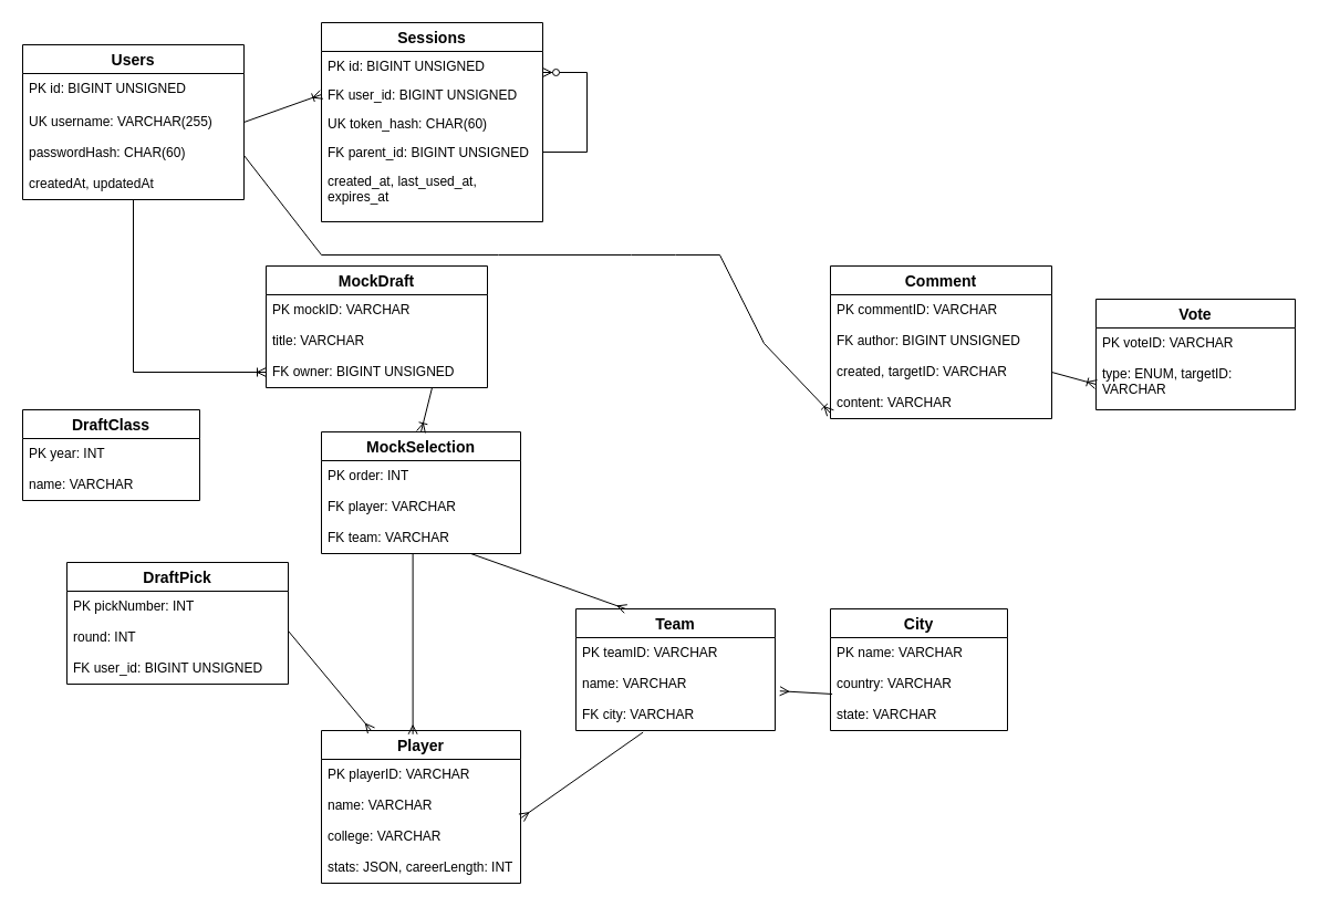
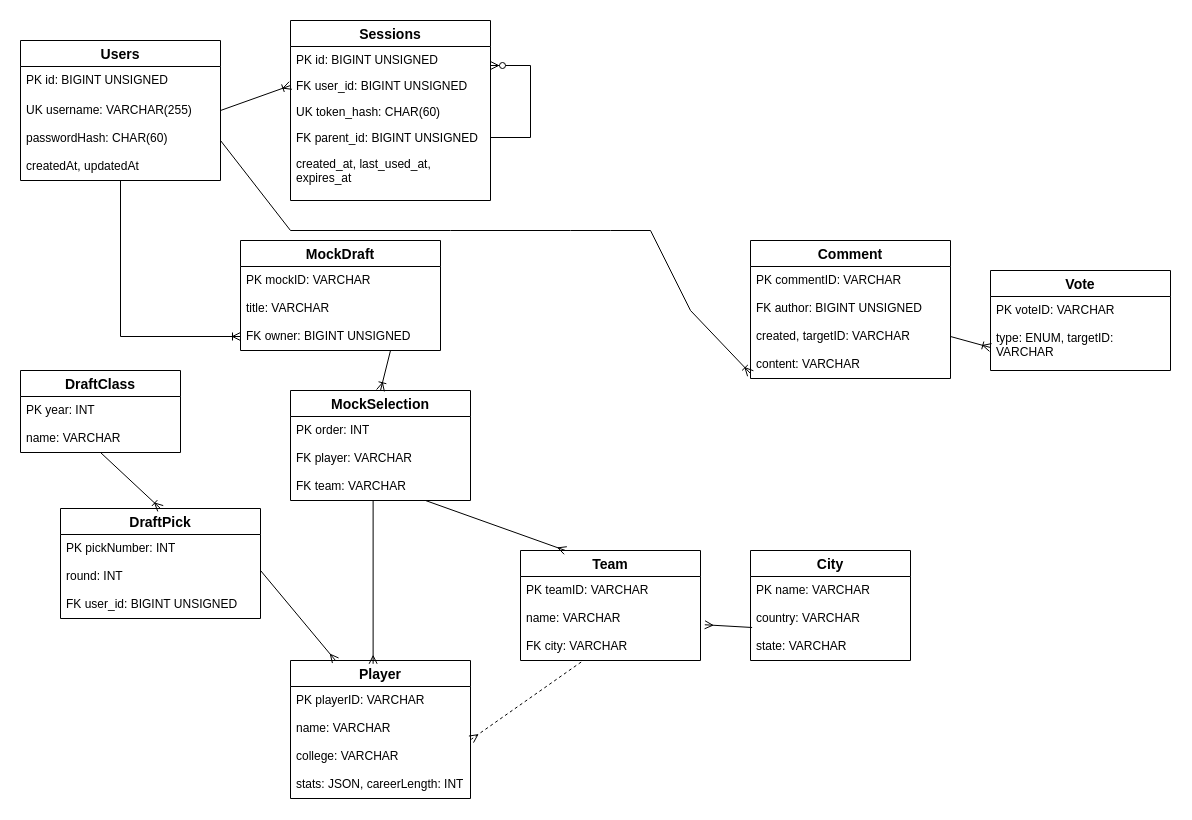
  <mxCell id="0" />
  <mxCell id="1" parent="0" />
  <mxCell id="2" value="Users" style="swimlane;fontStyle=1;childLayout=stackLayout;horizontal=1;startSize=26;horizontalStack=0;resizeParent=1;resizeParentMax=0;resizeLast=0;collapsible=1;marginBottom=0;align=center;fontSize=14;" parent="1" vertex="1"><mxGeometry x="20" y="40" width="200" height="140" as="geometry" /></mxCell>
  <mxCell id="3" value="PK id: BIGINT UNSIGNED" style="text;strokeColor=none;fillColor=none;spacingLeft=4;spacingRight=4;overflow=hidden;rotatable=0;points=[[0,0.5],[1,0.5]];portConstraint=eastwest;fontSize=12;whiteSpace=wrap;html=1;" parent="2" vertex="1"><mxGeometry y="26" width="200" height="30" as="geometry" /></mxCell>
  <mxCell id="4" value="UK username: VARCHAR(255)" style="text;strokeColor=none;fillColor=none;spacingLeft=4;spacingRight=4;overflow=hidden;rotatable=0;points=[[0,0.5],[1,0.5]];portConstraint=eastwest;fontSize=12;whiteSpace=wrap;html=1;" parent="2" vertex="1"><mxGeometry y="56" width="200" height="28" as="geometry" /></mxCell>
  <mxCell id="5" value="passwordHash: CHAR(60)" style="text;strokeColor=none;fillColor=none;spacingLeft=4;spacingRight=4;overflow=hidden;rotatable=0;points=[[0,0.5],[1,0.5]];portConstraint=eastwest;fontSize=12;whiteSpace=wrap;html=1;" parent="2" vertex="1"><mxGeometry y="84" width="200" height="28" as="geometry" /></mxCell>
  <mxCell id="6" value="createdAt, updatedAt" style="text;strokeColor=none;fillColor=none;spacingLeft=4;spacingRight=4;overflow=hidden;rotatable=0;points=[[0,0.5],[1,0.5]];portConstraint=eastwest;fontSize=12;whiteSpace=wrap;html=1;" parent="2" vertex="1"><mxGeometry y="112" width="200" height="28" as="geometry" /></mxCell>
  <mxCell id="7" value="Sessions" style="swimlane;fontStyle=1;childLayout=stackLayout;horizontal=1;startSize=26;horizontalStack=0;resizeParent=1;resizeParentMax=0;resizeLast=0;collapsible=1;marginBottom=0;align=center;fontSize=14;" parent="1" vertex="1"><mxGeometry x="290" y="20" width="200" height="180" as="geometry" /></mxCell>
  <mxCell id="8" value="PK id: BIGINT UNSIGNED" style="text;strokeColor=none;fillColor=none;spacingLeft=4;spacingRight=4;overflow=hidden;rotatable=0;points=[[0,0.5],[1,0.5]];portConstraint=eastwest;fontSize=12;whiteSpace=wrap;html=1;" parent="7" vertex="1"><mxGeometry y="26" width="200" height="26" as="geometry" /></mxCell>
  <mxCell id="9" value="FK user_id: BIGINT UNSIGNED" style="text;strokeColor=none;fillColor=none;spacingLeft=4;spacingRight=4;overflow=hidden;rotatable=0;points=[[0,0.5],[1,0.5]];portConstraint=eastwest;fontSize=12;whiteSpace=wrap;html=1;" parent="7" vertex="1"><mxGeometry y="52" width="200" height="26" as="geometry" /></mxCell>
  <mxCell id="10" value="UK token_hash: CHAR(60)" style="text;strokeColor=none;fillColor=none;spacingLeft=4;spacingRight=4;overflow=hidden;rotatable=0;points=[[0,0.5],[1,0.5]];portConstraint=eastwest;fontSize=12;whiteSpace=wrap;html=1;" parent="7" vertex="1"><mxGeometry y="78" width="200" height="26" as="geometry" /></mxCell>
  <mxCell id="11" value="FK parent_id: BIGINT UNSIGNED" style="text;strokeColor=none;fillColor=none;spacingLeft=4;spacingRight=4;overflow=hidden;rotatable=0;points=[[0,0.5],[1,0.5]];portConstraint=eastwest;fontSize=12;whiteSpace=wrap;html=1;" parent="7" vertex="1"><mxGeometry y="104" width="200" height="26" as="geometry" /></mxCell>
  <mxCell id="12" value="created_at, last_used_at, expires_at" style="text;strokeColor=none;fillColor=none;spacingLeft=4;spacingRight=4;overflow=hidden;rotatable=0;points=[[0,0.5],[1,0.5]];portConstraint=eastwest;fontSize=12;whiteSpace=wrap;html=1;" parent="7" vertex="1"><mxGeometry y="130" width="200" height="50" as="geometry" /></mxCell>
  <mxCell id="13" value="DraftClass" style="swimlane;fontStyle=1;childLayout=stackLayout;horizontal=1;startSize=26;horizontalStack=0;resizeParent=1;resizeParentMax=0;resizeLast=0;collapsible=1;marginBottom=0;align=center;fontSize=14;" parent="1" vertex="1"><mxGeometry x="20" y="370" width="160" height="82" as="geometry" /></mxCell>
  <mxCell id="14" value="PK year: INT" style="text;strokeColor=none;fillColor=none;spacingLeft=4;spacingRight=4;overflow=hidden;rotatable=0;points=[[0,0.5],[1,0.5]];portConstraint=eastwest;fontSize=12;whiteSpace=wrap;html=1;" parent="13" vertex="1"><mxGeometry y="26" width="160" height="28" as="geometry" /></mxCell>
  <mxCell id="15" value="name: VARCHAR" style="text;strokeColor=none;fillColor=none;spacingLeft=4;spacingRight=4;overflow=hidden;rotatable=0;points=[[0,0.5],[1,0.5]];portConstraint=eastwest;fontSize=12;whiteSpace=wrap;html=1;" parent="13" vertex="1"><mxGeometry y="54" width="160" height="28" as="geometry" /></mxCell>
  <mxCell id="16" value="MockDraft" style="swimlane;fontStyle=1;childLayout=stackLayout;horizontal=1;startSize=26;horizontalStack=0;resizeParent=1;resizeParentMax=0;resizeLast=0;collapsible=1;marginBottom=0;align=center;fontSize=14;" parent="1" vertex="1"><mxGeometry x="240" y="240" width="200" height="110" as="geometry" /></mxCell>
  <mxCell id="17" value="PK mockID: VARCHAR" style="text;strokeColor=none;fillColor=none;spacingLeft=4;spacingRight=4;overflow=hidden;rotatable=0;points=[[0,0.5],[1,0.5]];portConstraint=eastwest;fontSize=12;whiteSpace=wrap;html=1;" parent="16" vertex="1"><mxGeometry y="26" width="200" height="28" as="geometry" /></mxCell>
  <mxCell id="18" value="title: VARCHAR" style="text;strokeColor=none;fillColor=none;spacingLeft=4;spacingRight=4;overflow=hidden;rotatable=0;points=[[0,0.5],[1,0.5]];portConstraint=eastwest;fontSize=12;whiteSpace=wrap;html=1;" parent="16" vertex="1"><mxGeometry y="54" width="200" height="28" as="geometry" /></mxCell>
  <mxCell id="19" value="FK owner: BIGINT UNSIGNED" style="text;strokeColor=none;fillColor=none;spacingLeft=4;spacingRight=4;overflow=hidden;rotatable=0;points=[[0,0.5],[1,0.5]];portConstraint=eastwest;fontSize=12;whiteSpace=wrap;html=1;" parent="16" vertex="1"><mxGeometry y="82" width="200" height="28" as="geometry" /></mxCell>
  <mxCell id="20" value="DraftPick" style="swimlane;fontStyle=1;childLayout=stackLayout;horizontal=1;startSize=26;horizontalStack=0;resizeParent=1;resizeParentMax=0;resizeLast=0;collapsible=1;marginBottom=0;align=center;fontSize=14;" parent="1" vertex="1"><mxGeometry x="60" y="508" width="200" height="110" as="geometry" /></mxCell>
  <mxCell id="21" value="PK pickNumber: INT" style="text;strokeColor=none;fillColor=none;spacingLeft=4;spacingRight=4;overflow=hidden;rotatable=0;points=[[0,0.5],[1,0.5]];portConstraint=eastwest;fontSize=12;whiteSpace=wrap;html=1;" parent="20" vertex="1"><mxGeometry y="26" width="200" height="28" as="geometry" /></mxCell>
  <mxCell id="22" value="round: INT" style="text;strokeColor=none;fillColor=none;spacingLeft=4;spacingRight=4;overflow=hidden;rotatable=0;points=[[0,0.5],[1,0.5]];portConstraint=eastwest;fontSize=12;whiteSpace=wrap;html=1;" parent="20" vertex="1"><mxGeometry y="54" width="200" height="28" as="geometry" /></mxCell>
  <mxCell id="23" value="FK user_id: BIGINT UNSIGNED" style="text;strokeColor=none;fillColor=none;spacingLeft=4;spacingRight=4;overflow=hidden;rotatable=0;points=[[0,0.5],[1,0.5]];portConstraint=eastwest;fontSize=12;whiteSpace=wrap;html=1;" parent="20" vertex="1"><mxGeometry y="82" width="200" height="28" as="geometry" /></mxCell>
  <mxCell id="24" value="MockSelection" style="swimlane;fontStyle=1;childLayout=stackLayout;horizontal=1;startSize=26;horizontalStack=0;resizeParent=1;resizeParentMax=0;resizeLast=0;collapsible=1;marginBottom=0;align=center;fontSize=14;" parent="1" vertex="1"><mxGeometry x="290" y="390" width="180" height="110" as="geometry" /></mxCell>
  <mxCell id="25" value="PK order: INT" style="text;strokeColor=none;fillColor=none;spacingLeft=4;spacingRight=4;overflow=hidden;rotatable=0;points=[[0,0.5],[1,0.5]];portConstraint=eastwest;fontSize=12;whiteSpace=wrap;html=1;" parent="24" vertex="1"><mxGeometry y="26" width="180" height="28" as="geometry" /></mxCell>
  <mxCell id="26" value="FK player: VARCHAR" style="text;strokeColor=none;fillColor=none;spacingLeft=4;spacingRight=4;overflow=hidden;rotatable=0;points=[[0,0.5],[1,0.5]];portConstraint=eastwest;fontSize=12;whiteSpace=wrap;html=1;" parent="24" vertex="1"><mxGeometry y="54" width="180" height="28" as="geometry" /></mxCell>
  <mxCell id="27" value="FK team: VARCHAR" style="text;strokeColor=none;fillColor=none;spacingLeft=4;spacingRight=4;overflow=hidden;rotatable=0;points=[[0,0.5],[1,0.5]];portConstraint=eastwest;fontSize=12;whiteSpace=wrap;html=1;" parent="24" vertex="1"><mxGeometry y="82" width="180" height="28" as="geometry" /></mxCell>
  <mxCell id="28" value="Player" style="swimlane;fontStyle=1;childLayout=stackLayout;horizontal=1;startSize=26;horizontalStack=0;resizeParent=1;resizeParentMax=0;resizeLast=0;collapsible=1;marginBottom=0;align=center;fontSize=14;" parent="1" vertex="1"><mxGeometry x="290" y="660" width="180" height="138" as="geometry" /></mxCell>
  <mxCell id="29" value="PK playerID: VARCHAR" style="text;strokeColor=none;fillColor=none;spacingLeft=4;spacingRight=4;overflow=hidden;rotatable=0;points=[[0,0.5],[1,0.5]];portConstraint=eastwest;fontSize=12;whiteSpace=wrap;html=1;" parent="28" vertex="1"><mxGeometry y="26" width="180" height="28" as="geometry" /></mxCell>
  <mxCell id="30" value="name: VARCHAR" style="text;strokeColor=none;fillColor=none;spacingLeft=4;spacingRight=4;overflow=hidden;rotatable=0;points=[[0,0.5],[1,0.5]];portConstraint=eastwest;fontSize=12;whiteSpace=wrap;html=1;" parent="28" vertex="1"><mxGeometry y="54" width="180" height="28" as="geometry" /></mxCell>
  <mxCell id="31" value="college: VARCHAR" style="text;strokeColor=none;fillColor=none;spacingLeft=4;spacingRight=4;overflow=hidden;rotatable=0;points=[[0,0.5],[1,0.5]];portConstraint=eastwest;fontSize=12;whiteSpace=wrap;html=1;" parent="28" vertex="1"><mxGeometry y="82" width="180" height="28" as="geometry" /></mxCell>
  <mxCell id="32" value="stats: JSON, careerLength: INT" style="text;strokeColor=none;fillColor=none;spacingLeft=4;spacingRight=4;overflow=hidden;rotatable=0;points=[[0,0.5],[1,0.5]];portConstraint=eastwest;fontSize=12;whiteSpace=wrap;html=1;" parent="28" vertex="1"><mxGeometry y="110" width="180" height="28" as="geometry" /></mxCell>
  <mxCell id="33" value="Team" style="swimlane;fontStyle=1;childLayout=stackLayout;horizontal=1;startSize=26;horizontalStack=0;resizeParent=1;resizeParentMax=0;resizeLast=0;collapsible=1;marginBottom=0;align=center;fontSize=14;" parent="1" vertex="1"><mxGeometry x="520" y="550" width="180" height="110" as="geometry" /></mxCell>
  <mxCell id="34" value="PK teamID: VARCHAR" style="text;strokeColor=none;fillColor=none;spacingLeft=4;spacingRight=4;overflow=hidden;rotatable=0;points=[[0,0.5],[1,0.5]];portConstraint=eastwest;fontSize=12;whiteSpace=wrap;html=1;" parent="33" vertex="1"><mxGeometry y="26" width="180" height="28" as="geometry" /></mxCell>
  <mxCell id="35" value="name: VARCHAR" style="text;strokeColor=none;fillColor=none;spacingLeft=4;spacingRight=4;overflow=hidden;rotatable=0;points=[[0,0.5],[1,0.5]];portConstraint=eastwest;fontSize=12;whiteSpace=wrap;html=1;" parent="33" vertex="1"><mxGeometry y="54" width="180" height="28" as="geometry" /></mxCell>
  <mxCell id="36" value="FK city: VARCHAR" style="text;strokeColor=none;fillColor=none;spacingLeft=4;spacingRight=4;overflow=hidden;rotatable=0;points=[[0,0.5],[1,0.5]];portConstraint=eastwest;fontSize=12;whiteSpace=wrap;html=1;" parent="33" vertex="1"><mxGeometry y="82" width="180" height="28" as="geometry" /></mxCell>
  <mxCell id="37" value="City" style="swimlane;fontStyle=1;childLayout=stackLayout;horizontal=1;startSize=26;horizontalStack=0;resizeParent=1;resizeParentMax=0;resizeLast=0;collapsible=1;marginBottom=0;align=center;fontSize=14;" parent="1" vertex="1"><mxGeometry x="750" y="550" width="160" height="110" as="geometry" /></mxCell>
  <mxCell id="38" value="PK name: VARCHAR" style="text;strokeColor=none;fillColor=none;spacingLeft=4;spacingRight=4;overflow=hidden;rotatable=0;points=[[0,0.5],[1,0.5]];portConstraint=eastwest;fontSize=12;whiteSpace=wrap;html=1;" parent="37" vertex="1"><mxGeometry y="26" width="160" height="28" as="geometry" /></mxCell>
  <mxCell id="39" value="country: VARCHAR" style="text;strokeColor=none;fillColor=none;spacingLeft=4;spacingRight=4;overflow=hidden;rotatable=0;points=[[0,0.5],[1,0.5]];portConstraint=eastwest;fontSize=12;whiteSpace=wrap;html=1;" parent="37" vertex="1"><mxGeometry y="54" width="160" height="28" as="geometry" /></mxCell>
  <mxCell id="40" value="state: VARCHAR" style="text;strokeColor=none;fillColor=none;spacingLeft=4;spacingRight=4;overflow=hidden;rotatable=0;points=[[0,0.5],[1,0.5]];portConstraint=eastwest;fontSize=12;whiteSpace=wrap;html=1;" parent="37" vertex="1"><mxGeometry y="82" width="160" height="28" as="geometry" /></mxCell>
  <mxCell id="41" value="Comment" style="swimlane;fontStyle=1;childLayout=stackLayout;horizontal=1;startSize=26;horizontalStack=0;resizeParent=1;resizeParentMax=0;resizeLast=0;collapsible=1;marginBottom=0;align=center;fontSize=14;" parent="1" vertex="1"><mxGeometry x="750" y="240" width="200" height="138" as="geometry" /></mxCell>
  <mxCell id="42" value="PK commentID: VARCHAR" style="text;strokeColor=none;fillColor=none;spacingLeft=4;spacingRight=4;overflow=hidden;rotatable=0;points=[[0,0.5],[1,0.5]];portConstraint=eastwest;fontSize=12;whiteSpace=wrap;html=1;" parent="41" vertex="1"><mxGeometry y="26" width="200" height="28" as="geometry" /></mxCell>
  <mxCell id="43" value="FK author: BIGINT UNSIGNED" style="text;strokeColor=none;fillColor=none;spacingLeft=4;spacingRight=4;overflow=hidden;rotatable=0;points=[[0,0.5],[1,0.5]];portConstraint=eastwest;fontSize=12;whiteSpace=wrap;html=1;" parent="41" vertex="1"><mxGeometry y="54" width="200" height="28" as="geometry" /></mxCell>
  <mxCell id="44" value="created, targetID: VARCHAR" style="text;strokeColor=none;fillColor=none;spacingLeft=4;spacingRight=4;overflow=hidden;rotatable=0;points=[[0,0.5],[1,0.5]];portConstraint=eastwest;fontSize=12;whiteSpace=wrap;html=1;" parent="41" vertex="1"><mxGeometry y="82" width="200" height="28" as="geometry" /></mxCell>
  <mxCell id="45" value="content: VARCHAR" style="text;strokeColor=none;fillColor=none;spacingLeft=4;spacingRight=4;overflow=hidden;rotatable=0;points=[[0,0.5],[1,0.5]];portConstraint=eastwest;fontSize=12;whiteSpace=wrap;html=1;" parent="41" vertex="1"><mxGeometry y="110" width="200" height="28" as="geometry" /></mxCell>
  <mxCell id="46" value="Vote" style="swimlane;fontStyle=1;childLayout=stackLayout;horizontal=1;startSize=26;horizontalStack=0;resizeParent=1;resizeParentMax=0;resizeLast=0;collapsible=1;marginBottom=0;align=center;fontSize=14;" parent="1" vertex="1"><mxGeometry x="990" y="270" width="180" height="100" as="geometry" /></mxCell>
  <mxCell id="47" value="PK voteID: VARCHAR" style="text;strokeColor=none;fillColor=none;spacingLeft=4;spacingRight=4;overflow=hidden;rotatable=0;points=[[0,0.5],[1,0.5]];portConstraint=eastwest;fontSize=12;whiteSpace=wrap;html=1;" parent="46" vertex="1"><mxGeometry y="26" width="180" height="28" as="geometry" /></mxCell>
  <mxCell id="48" value="type: ENUM, targetID: VARCHAR" style="text;strokeColor=none;fillColor=none;spacingLeft=4;spacingRight=4;overflow=hidden;rotatable=0;points=[[0,0.5],[1,0.5]];portConstraint=eastwest;fontSize=12;whiteSpace=wrap;html=1;" parent="46" vertex="1"><mxGeometry y="54" width="180" height="46" as="geometry" /></mxCell>
  <mxCell id="49" value="" style="endArrow=ERoneToMany;html=1;rounded=0;exitX=1;exitY=0.5;exitDx=0;exitDy=0;entryX=0;entryY=0.5;entryDx=0;entryDy=0;" parent="1" source="4" target="9" edge="1"><mxGeometry relative="1" as="geometry" /></mxCell>
  <mxCell id="50" value="" style="endArrow=ERzeroToMany;html=1;rounded=0;exitX=1;exitY=0.5;exitDx=0;exitDy=0;entryX=1;entryY=0.25;entryDx=0;entryDy=0;" parent="1" source="11" target="7" edge="1"><mxGeometry relative="1" as="geometry"><Array as="points"><mxPoint x="530" y="137" /><mxPoint x="530" y="65" /></Array></mxGeometry></mxCell>
  <mxCell id="51" value="" style="endArrow=ERoneToMany;html=1;rounded=0;exitX=0.5;exitY=1;exitDx=0;exitDy=0;entryX=0;entryY=0.5;entryDx=0;entryDy=0;" parent="1" source="2" target="19" edge="1"><mxGeometry relative="1" as="geometry"><Array as="points"><mxPoint x="120" y="336" /></Array></mxGeometry></mxCell>
  <mxCell id="52" value="" style="endArrow=ERoneToMany;html=1;rounded=0;exitX=1;exitY=0.25;exitDx=0;exitDy=0;entryX=0;entryY=0.5;entryDx=0;entryDy=0;" parent="1" edge="1"><mxGeometry relative="1" as="geometry"><Array as="points"><mxPoint x="290" y="230" /><mxPoint x="450" y="230" /><mxPoint x="570" y="230" /><mxPoint x="610" y="230" /><mxPoint x="650" y="230" /><mxPoint x="690" y="310" /></Array><mxPoint x="220" y="140" as="sourcePoint" /><mxPoint x="750" y="373" as="targetPoint" /></mxGeometry></mxCell>
+ <mxCell id="53" value="" style="endArrow=ERoneToMany;html=1;rounded=0;exitX=0.5;exitY=1;exitDx=0;exitDy=0;entryX=0.5;entryY=0;entryDx=0;entryDy=0;" parent="1" source="13" target="20" edge="1"><mxGeometry relative="1" as="geometry" /></mxCell>
  <mxCell id="54" value="" style="endArrow=ERoneToMany;html=1;rounded=0;exitX=0.75;exitY=1;exitDx=0;exitDy=0;entryX=0.5;entryY=0;entryDx=0;entryDy=0;" parent="1" source="16" target="24" edge="1"><mxGeometry relative="1" as="geometry" /></mxCell>
  <mxCell id="55" value="" style="endArrow=ERmany;html=1;rounded=0;exitX=0.459;exitY=0.99;exitDx=0;exitDy=0;entryX=0.459;entryY=0.024;entryDx=0;entryDy=0;exitPerimeter=0;entryPerimeter=0;" parent="1" source="27" target="28" edge="1"><mxGeometry relative="1" as="geometry" /></mxCell>
  <mxCell id="56" value="" style="endArrow=ERmany;html=1;rounded=0;exitX=0.75;exitY=1;exitDx=0;exitDy=0;entryX=0.25;entryY=0;entryDx=0;entryDy=0;" parent="1" source="24" target="33" edge="1"><mxGeometry relative="1" as="geometry" /></mxCell>
  <mxCell id="57" value="" style="endArrow=ERoneToMany;html=1;rounded=0;exitX=1;exitY=0.5;exitDx=0;exitDy=0;entryX=0;entryY=0.5;entryDx=0;entryDy=0;" parent="1" source="44" target="48" edge="1"><mxGeometry relative="1" as="geometry" /></mxCell>
  <mxCell id="58" value="" style="endArrow=ERmany;html=1;rounded=0;exitX=0.01;exitY=0.821;exitDx=0;exitDy=0;entryX=1.024;entryY=0.724;entryDx=0;entryDy=0;entryPerimeter=0;exitPerimeter=0;" edge="1" parent="1" source="39" target="35"><mxGeometry relative="1" as="geometry"><mxPoint x="810" y="746" as="sourcePoint" /><mxPoint x="730" y="780" as="targetPoint" /></mxGeometry></mxCell>
  <mxCell id="59" value="" style="endArrow=ERmany;html=1;rounded=0;exitX=0.999;exitY=0.276;exitDx=0;exitDy=0;entryX=0.25;entryY=0;entryDx=0;entryDy=0;exitPerimeter=0;" edge="1" parent="1" source="22" target="28"><mxGeometry relative="1" as="geometry"><mxPoint x="260" y="647.5" as="sourcePoint" /><mxPoint x="260" y="810.5" as="targetPoint" /></mxGeometry></mxCell>
- <mxCell id="60" value="" style="endArrow=ERmany;html=1;rounded=0;exitX=0.337;exitY=1.055;exitDx=0;exitDy=0;entryX=1.004;entryY=-0.114;entryDx=0;entryDy=0;exitPerimeter=0;entryPerimeter=0;" edge="1" parent="1" source="36" target="31"><mxGeometry relative="1" as="geometry"><mxPoint x="520" y="680" as="sourcePoint" /><mxPoint x="520" y="843" as="targetPoint" /></mxGeometry></mxCell>
+ <mxCell id="60" value="" style="endArrow=ERmany;html=1;rounded=0;exitX=0.337;exitY=1.055;exitDx=0;exitDy=0;entryX=1.004;entryY=-0.114;entryDx=0;entryDy=0;exitPerimeter=0;entryPerimeter=0;dashed=1;" edge="1" parent="1" source="36" target="31"><mxGeometry relative="1" as="geometry"><mxPoint x="520" y="680" as="sourcePoint" /><mxPoint x="520" y="843" as="targetPoint" /></mxGeometry></mxCell>
